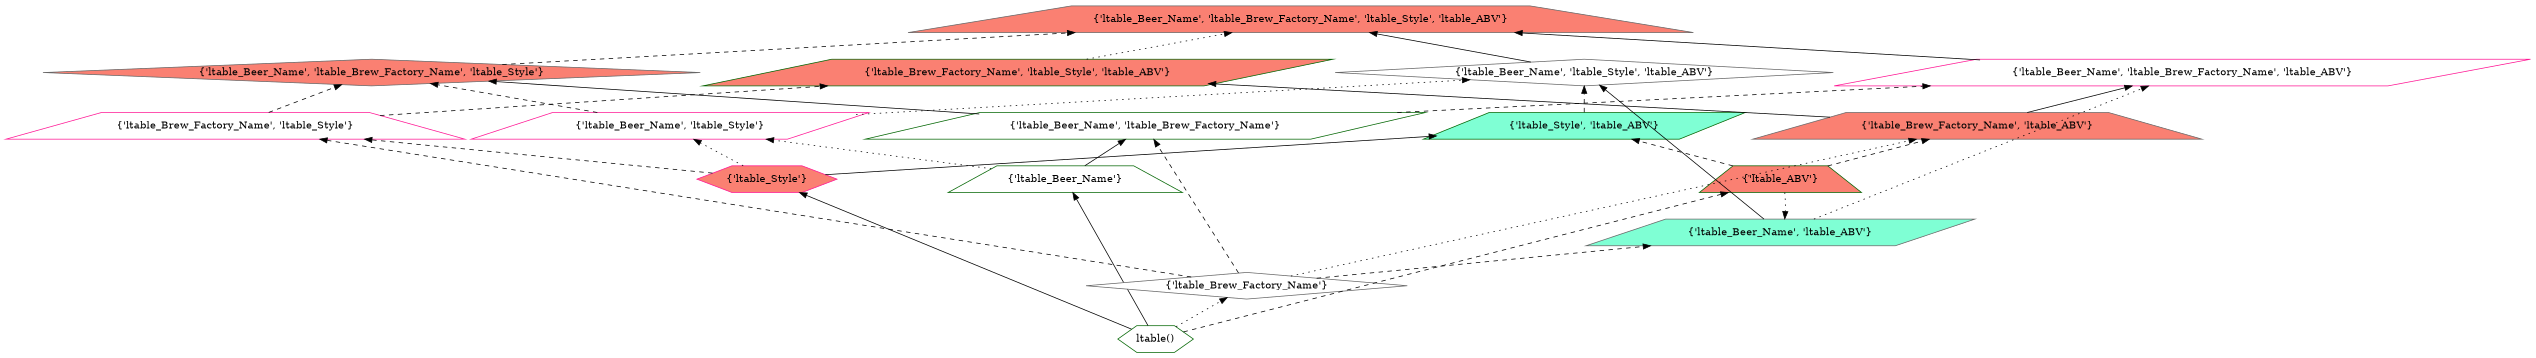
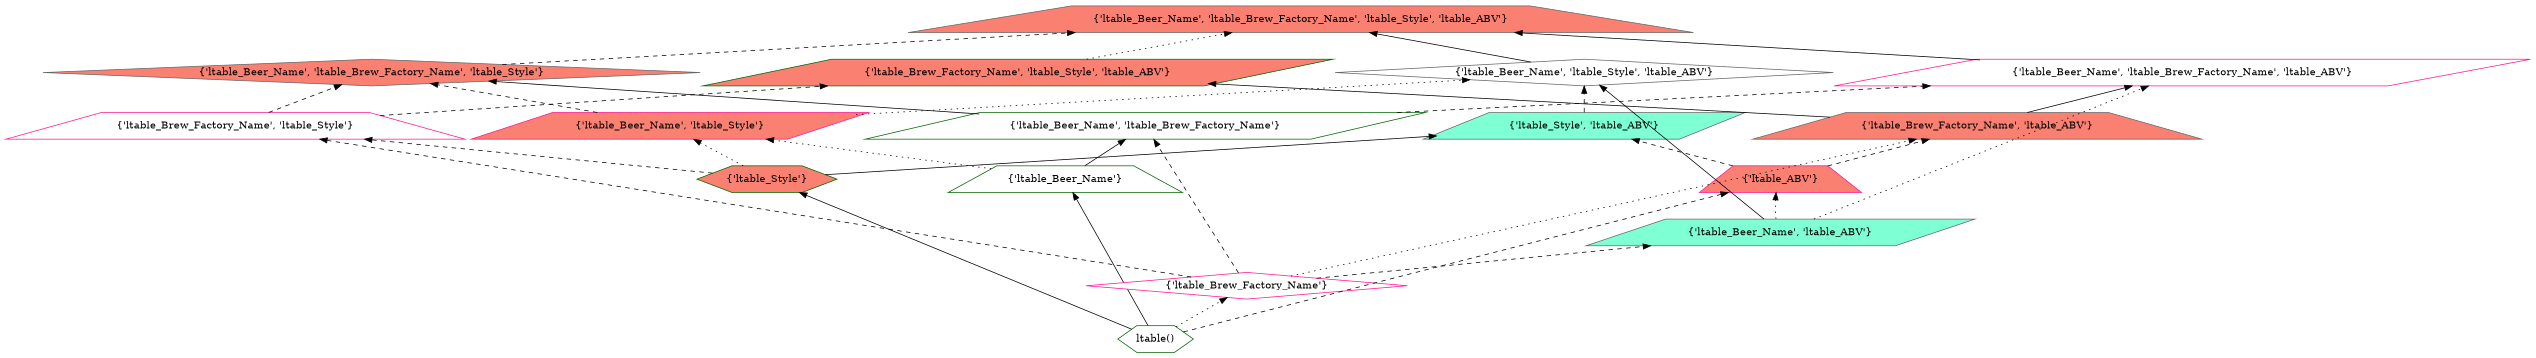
  digraph {
    rankdir=BT
    splines=line
    node [color=gray40 fillcolor=salmon shape=parallelogram style=filled]
    edge [style=dashed]
    "{'ltable_Beer_Name', 'ltable_Brew_Factory_Name', 'ltable_Style', 'ltable_ABV'}" [shape=trapezium]
    n2 [color=darkgreen fillcolor=white label="ltable()" shape=hexagon]
    "{'ltable_Beer_Name'}" [color=darkgreen fillcolor=white shape=trapezium]
-   "{'ltable_Brew_Factory_Name'}" [fillcolor=white shape=diamond]
-   "{'ltable_Style'}" [color=deeppink shape=hexagon]
-   "{'ltable_ABV'}" [color=darkgreen shape=trapezium]
+   "{'ltable_Brew_Factory_Name'}" [color=deeppink fillcolor=white shape=diamond]
+   "{'ltable_Style'}" [color=darkgreen shape=hexagon]
+   "{'ltable_ABV'}" [color=deeppink shape=trapezium]
    "{'ltable_Beer_Name', 'ltable_Brew_Factory_Name'}" [color=darkgreen fillcolor=white]
-   "{'ltable_Beer_Name', 'ltable_Style'}" [color=deeppink fillcolor=white]
+   "{'ltable_Beer_Name', 'ltable_Style'}" [color=deeppink]
    "{'ltable_Beer_Name', 'ltable_ABV'}" [fillcolor=aquamarine]
    "{'ltable_Brew_Factory_Name', 'ltable_Style'}" [color=deeppink fillcolor=white shape=trapezium]
    "{'ltable_Brew_Factory_Name', 'ltable_ABV'}" [shape=trapezium]
-   "{'ltable_Style', 'ltable_ABV'}" [color=darkgreen fillcolor=aquamarine]
+   "{'ltable_Style', 'ltable_ABV'}" [fillcolor=aquamarine]
    "{'ltable_Beer_Name', 'ltable_Brew_Factory_Name', 'ltable_Style'}" [shape=diamond]
    "{'ltable_Beer_Name', 'ltable_Brew_Factory_Name', 'ltable_ABV'}" [color=deeppink fillcolor=white]
    "{'ltable_Beer_Name', 'ltable_Style', 'ltable_ABV'}" [fillcolor=white shape=diamond]
    "{'ltable_Brew_Factory_Name', 'ltable_Style', 'ltable_ABV'}" [color=darkgreen]
    n2 -> "{'ltable_Beer_Name'}" [style=solid]
    n2 -> "{'ltable_Brew_Factory_Name'}" [style=dotted]
    n2 -> "{'ltable_Style'}" [style=solid]
    n2 -> "{'ltable_ABV'}"
    "{'ltable_Beer_Name'}" -> "{'ltable_Beer_Name', 'ltable_Brew_Factory_Name'}" [style=solid]
    "{'ltable_Beer_Name'}" -> "{'ltable_Beer_Name', 'ltable_Style'}" [style=dotted]
    "{'ltable_Brew_Factory_Name'}" -> "{'ltable_Beer_Name', 'ltable_Brew_Factory_Name'}"
    "{'ltable_Brew_Factory_Name'}" -> "{'ltable_Beer_Name', 'ltable_ABV'}"
    "{'ltable_Brew_Factory_Name'}" -> "{'ltable_Brew_Factory_Name', 'ltable_Style'}"
    "{'ltable_Brew_Factory_Name'}" -> "{'ltable_Brew_Factory_Name', 'ltable_ABV'}" [style=dotted]
    "{'ltable_Style'}" -> "{'ltable_Beer_Name', 'ltable_Style'}" [style=dotted]
    "{'ltable_Style'}" -> "{'ltable_Brew_Factory_Name', 'ltable_Style'}"
    "{'ltable_Style'}" -> "{'ltable_Style', 'ltable_ABV'}" [style=solid]
-   "{'ltable_ABV'}" -> "{'ltable_Beer_Name', 'ltable_ABV'}" [style=dotted]
+   "{'ltable_Beer_Name', 'ltable_ABV'}" -> "{'ltable_ABV'}" [style=dotted]
    "{'ltable_ABV'}" -> "{'ltable_Brew_Factory_Name', 'ltable_ABV'}"
    "{'ltable_ABV'}" -> "{'ltable_Style', 'ltable_ABV'}"
    "{'ltable_Beer_Name', 'ltable_Brew_Factory_Name'}" -> "{'ltable_Beer_Name', 'ltable_Brew_Factory_Name', 'ltable_Style'}" [style=solid]
    "{'ltable_Beer_Name', 'ltable_Brew_Factory_Name'}" -> "{'ltable_Beer_Name', 'ltable_Brew_Factory_Name', 'ltable_ABV'}"
    "{'ltable_Beer_Name', 'ltable_Style'}" -> "{'ltable_Beer_Name', 'ltable_Brew_Factory_Name', 'ltable_Style'}"
    "{'ltable_Beer_Name', 'ltable_Style'}" -> "{'ltable_Beer_Name', 'ltable_Style', 'ltable_ABV'}" [style=dotted]
    "{'ltable_Beer_Name', 'ltable_ABV'}" -> "{'ltable_Beer_Name', 'ltable_Brew_Factory_Name', 'ltable_ABV'}" [style=dotted]
    "{'ltable_Beer_Name', 'ltable_ABV'}" -> "{'ltable_Beer_Name', 'ltable_Style', 'ltable_ABV'}" [style=solid]
    "{'ltable_Brew_Factory_Name', 'ltable_Style'}" -> "{'ltable_Beer_Name', 'ltable_Brew_Factory_Name', 'ltable_Style'}"
    "{'ltable_Brew_Factory_Name', 'ltable_Style'}" -> "{'ltable_Brew_Factory_Name', 'ltable_Style', 'ltable_ABV'}"
    "{'ltable_Brew_Factory_Name', 'ltable_ABV'}" -> "{'ltable_Beer_Name', 'ltable_Brew_Factory_Name', 'ltable_ABV'}" [style=solid]
    "{'ltable_Brew_Factory_Name', 'ltable_ABV'}" -> "{'ltable_Brew_Factory_Name', 'ltable_Style', 'ltable_ABV'}" [style=solid]
    "{'ltable_Style', 'ltable_ABV'}" -> "{'ltable_Beer_Name', 'ltable_Style', 'ltable_ABV'}"
    "{'ltable_Beer_Name', 'ltable_Brew_Factory_Name', 'ltable_Style'}" -> "{'ltable_Beer_Name', 'ltable_Brew_Factory_Name', 'ltable_Style', 'ltable_ABV'}"
    "{'ltable_Beer_Name', 'ltable_Brew_Factory_Name', 'ltable_ABV'}" -> "{'ltable_Beer_Name', 'ltable_Brew_Factory_Name', 'ltable_Style', 'ltable_ABV'}" [style=solid]
    "{'ltable_Beer_Name', 'ltable_Style', 'ltable_ABV'}" -> "{'ltable_Beer_Name', 'ltable_Brew_Factory_Name', 'ltable_Style', 'ltable_ABV'}" [style=solid]
    "{'ltable_Brew_Factory_Name', 'ltable_Style', 'ltable_ABV'}" -> "{'ltable_Beer_Name', 'ltable_Brew_Factory_Name', 'ltable_Style', 'ltable_ABV'}" [style=dotted]
  }
